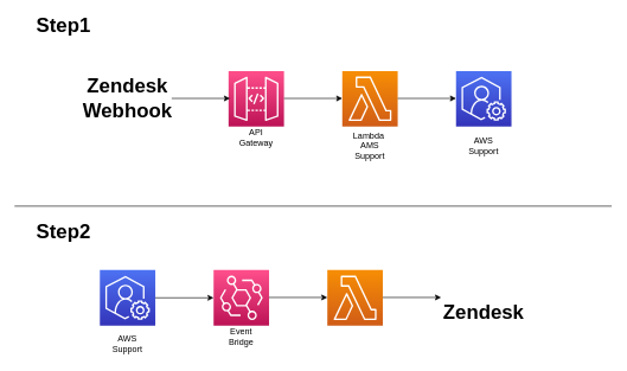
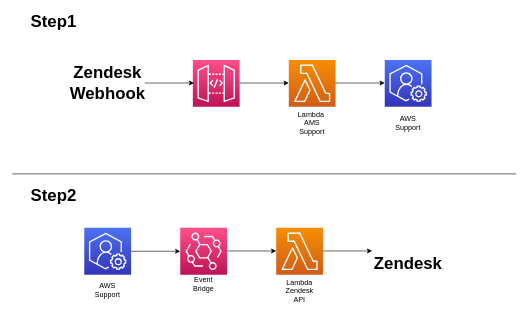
  <mxCell id="0" />
  <mxCell id="1" parent="0" />
  <mxCell id="2" value="" style="sketch=0;points=[[0,0,0],[0.25,0,0],[0.5,0,0],[0.75,0,0],[1,0,0],[0,1,0],[0.25,1,0],[0.5,1,0],[0.75,1,0],[1,1,0],[0,0.25,0],[0,0.5,0],[0,0.75,0],[1,0.25,0],[1,0.5,0],[1,0.75,0]];outlineConnect=0;fontColor=#232F3E;gradientColor=#4D72F3;gradientDirection=north;fillColor=#3334B9;strokeColor=#ffffff;dashed=0;verticalLabelPosition=bottom;verticalAlign=top;align=center;html=1;fontSize=12;fontStyle=0;aspect=fixed;shape=mxgraph.aws4.resourceIcon;resIcon=mxgraph.aws4.support;" parent="1" vertex="1"><mxGeometry x="140" y="379" width="78" height="78" as="geometry" /></mxCell>
  <mxCell id="3" value="" style="sketch=0;points=[[0,0,0],[0.25,0,0],[0.5,0,0],[0.75,0,0],[1,0,0],[0,1,0],[0.25,1,0],[0.5,1,0],[0.75,1,0],[1,1,0],[0,0.25,0],[0,0.5,0],[0,0.75,0],[1,0.25,0],[1,0.5,0],[1,0.75,0]];outlineConnect=0;fontColor=#232F3E;gradientColor=#FF4F8B;gradientDirection=north;fillColor=#BC1356;strokeColor=#ffffff;dashed=0;verticalLabelPosition=bottom;verticalAlign=top;align=center;html=1;fontSize=12;fontStyle=0;aspect=fixed;shape=mxgraph.aws4.resourceIcon;resIcon=mxgraph.aws4.eventbridge;" parent="1" vertex="1"><mxGeometry x="300" y="379" width="78" height="78" as="geometry" /></mxCell>
  <mxCell id="4" value="" style="sketch=0;points=[[0,0,0],[0.25,0,0],[0.5,0,0],[0.75,0,0],[1,0,0],[0,1,0],[0.25,1,0],[0.5,1,0],[0.75,1,0],[1,1,0],[0,0.25,0],[0,0.5,0],[0,0.75,0],[1,0.25,0],[1,0.5,0],[1,0.75,0]];outlineConnect=0;fontColor=#232F3E;gradientColor=#F78E04;gradientDirection=north;fillColor=#D05C17;strokeColor=#ffffff;dashed=0;verticalLabelPosition=bottom;verticalAlign=top;align=center;html=1;fontSize=12;fontStyle=0;aspect=fixed;shape=mxgraph.aws4.resourceIcon;resIcon=mxgraph.aws4.lambda;" parent="1" vertex="1"><mxGeometry x="460" y="379" width="78" height="78" as="geometry" /></mxCell>
  <mxCell id="5" value="" style="endArrow=classic;html=1;rounded=0;" parent="1" source="2" target="3" edge="1"><mxGeometry width="50" height="50" relative="1" as="geometry"><mxPoint x="220" y="559" as="sourcePoint" /><mxPoint x="270" y="509" as="targetPoint" /></mxGeometry></mxCell>
  <mxCell id="6" value="" style="endArrow=classic;html=1;rounded=0;" parent="1" edge="1"><mxGeometry width="50" height="50" relative="1" as="geometry"><mxPoint x="378" y="417.5" as="sourcePoint" /><mxPoint x="460" y="417.5" as="targetPoint" /></mxGeometry></mxCell>
- <mxCell id="7" value="API Gateway" style="text;html=1;strokeColor=none;fillColor=none;align=center;verticalAlign=middle;whiteSpace=wrap;rounded=0;" parent="1" vertex="1"><mxGeometry x="330" y="177" width="60" height="30" as="geometry" /></mxCell>
  <mxCell id="8" value="Event Bridge" style="text;html=1;strokeColor=none;fillColor=none;align=center;verticalAlign=middle;whiteSpace=wrap;rounded=0;" parent="1" vertex="1"><mxGeometry x="309" y="457" width="60" height="30" as="geometry" /></mxCell>
+ <mxCell id="9" value="Lambda Zendesk API" style="text;html=1;strokeColor=none;fillColor=none;align=center;verticalAlign=middle;whiteSpace=wrap;rounded=0;" parent="1" vertex="1"><mxGeometry x="469" y="469" width="60" height="30" as="geometry" /></mxCell>
  <mxCell id="10" value="&lt;font style=&quot;font-size: 28px;&quot;&gt;&lt;b&gt;Zendesk&lt;/b&gt;&lt;/font&gt;" style="text;html=1;strokeColor=none;fillColor=none;align=center;verticalAlign=middle;whiteSpace=wrap;rounded=0;" parent="1" vertex="1"><mxGeometry x="650" y="423" width="60" height="30" as="geometry" /></mxCell>
  <mxCell id="11" value="" style="endArrow=classic;html=1;rounded=0;" parent="1" edge="1"><mxGeometry width="50" height="50" relative="1" as="geometry"><mxPoint x="538" y="417.5" as="sourcePoint" /><mxPoint x="620" y="417.5" as="targetPoint" /></mxGeometry></mxCell>
  <mxCell id="12" value="&lt;font style=&quot;font-size: 28px;&quot;&gt;&lt;b&gt;Zendesk&lt;br&gt;Webhook&lt;br&gt;&lt;br&gt;&lt;/b&gt;&lt;/font&gt;" style="text;html=1;strokeColor=none;fillColor=none;align=center;verticalAlign=middle;whiteSpace=wrap;rounded=0;" parent="1" vertex="1"><mxGeometry x="149" y="139" width="60" height="30" as="geometry" /></mxCell>
  <mxCell id="13" value="" style="sketch=0;points=[[0,0,0],[0.25,0,0],[0.5,0,0],[0.75,0,0],[1,0,0],[0,1,0],[0.25,1,0],[0.5,1,0],[0.75,1,0],[1,1,0],[0,0.25,0],[0,0.5,0],[0,0.75,0],[1,0.25,0],[1,0.5,0],[1,0.75,0]];outlineConnect=0;fontColor=#232F3E;gradientColor=#FF4F8B;gradientDirection=north;fillColor=#BC1356;strokeColor=#ffffff;dashed=0;verticalLabelPosition=bottom;verticalAlign=top;align=center;html=1;fontSize=12;fontStyle=0;aspect=fixed;shape=mxgraph.aws4.resourceIcon;resIcon=mxgraph.aws4.api_gateway;" parent="1" vertex="1"><mxGeometry x="321" y="99" width="78" height="78" as="geometry" /></mxCell>
  <mxCell id="14" value="" style="endArrow=classic;html=1;rounded=0;" parent="1" edge="1"><mxGeometry width="50" height="50" relative="1" as="geometry"><mxPoint x="241" y="137.5" as="sourcePoint" /><mxPoint x="323" y="137.5" as="targetPoint" /></mxGeometry></mxCell>
  <mxCell id="15" value="AWS Support" style="text;html=1;strokeColor=none;fillColor=none;align=center;verticalAlign=middle;whiteSpace=wrap;rounded=0;" parent="1" vertex="1"><mxGeometry x="149" y="467" width="60" height="30" as="geometry" /></mxCell>
  <mxCell id="16" value="" style="endArrow=classic;html=1;rounded=0;" parent="1" edge="1"><mxGeometry width="50" height="50" relative="1" as="geometry"><mxPoint x="399" y="137.5" as="sourcePoint" /><mxPoint x="481" y="137.5" as="targetPoint" /></mxGeometry></mxCell>
  <mxCell id="17" value="" style="sketch=0;points=[[0,0,0],[0.25,0,0],[0.5,0,0],[0.75,0,0],[1,0,0],[0,1,0],[0.25,1,0],[0.5,1,0],[0.75,1,0],[1,1,0],[0,0.25,0],[0,0.5,0],[0,0.75,0],[1,0.25,0],[1,0.5,0],[1,0.75,0]];outlineConnect=0;fontColor=#232F3E;gradientColor=#F78E04;gradientDirection=north;fillColor=#D05C17;strokeColor=#ffffff;dashed=0;verticalLabelPosition=bottom;verticalAlign=top;align=center;html=1;fontSize=12;fontStyle=0;aspect=fixed;shape=mxgraph.aws4.resourceIcon;resIcon=mxgraph.aws4.lambda;" parent="1" vertex="1"><mxGeometry x="481" y="99" width="78" height="78" as="geometry" /></mxCell>
  <mxCell id="18" value="Lambda&amp;nbsp;&lt;br&gt;AMS Support" style="text;html=1;strokeColor=none;fillColor=none;align=center;verticalAlign=middle;whiteSpace=wrap;rounded=0;" parent="1" vertex="1"><mxGeometry x="490" y="189" width="60" height="30" as="geometry" /></mxCell>
  <mxCell id="19" value="" style="sketch=0;points=[[0,0,0],[0.25,0,0],[0.5,0,0],[0.75,0,0],[1,0,0],[0,1,0],[0.25,1,0],[0.5,1,0],[0.75,1,0],[1,1,0],[0,0.25,0],[0,0.5,0],[0,0.75,0],[1,0.25,0],[1,0.5,0],[1,0.75,0]];outlineConnect=0;fontColor=#232F3E;gradientColor=#4D72F3;gradientDirection=north;fillColor=#3334B9;strokeColor=#ffffff;dashed=0;verticalLabelPosition=bottom;verticalAlign=top;align=center;html=1;fontSize=12;fontStyle=0;aspect=fixed;shape=mxgraph.aws4.resourceIcon;resIcon=mxgraph.aws4.support;" parent="1" vertex="1"><mxGeometry x="641" y="99" width="78" height="78" as="geometry" /></mxCell>
  <mxCell id="20" value="" style="endArrow=classic;html=1;rounded=0;" parent="1" edge="1"><mxGeometry width="50" height="50" relative="1" as="geometry"><mxPoint x="559" y="137.5" as="sourcePoint" /><mxPoint x="641" y="137.5" as="targetPoint" /></mxGeometry></mxCell>
  <mxCell id="21" value="AWS Support" style="text;html=1;strokeColor=none;fillColor=none;align=center;verticalAlign=middle;whiteSpace=wrap;rounded=0;" parent="1" vertex="1"><mxGeometry x="650" y="189" width="60" height="30" as="geometry" /></mxCell>
  <mxCell id="22" value="" style="endArrow=none;html=1;rounded=0;fontSize=28;" parent="1" edge="1"><mxGeometry width="50" height="50" relative="1" as="geometry"><mxPoint x="20" y="289" as="sourcePoint" /><mxPoint x="860" y="289" as="targetPoint" /></mxGeometry></mxCell>
  <mxCell id="23" value="&lt;font style=&quot;font-size: 28px;&quot;&gt;&lt;b&gt;Step1&lt;/b&gt;&lt;/font&gt;" style="text;html=1;strokeColor=none;fillColor=none;align=center;verticalAlign=middle;whiteSpace=wrap;rounded=0;" parent="1" vertex="1"><mxGeometry x="59" y="20" width="60" height="30" as="geometry" /></mxCell>
  <mxCell id="24" value="&lt;font style=&quot;font-size: 28px;&quot;&gt;&lt;b&gt;Step2&lt;/b&gt;&lt;/font&gt;" style="text;html=1;strokeColor=none;fillColor=none;align=center;verticalAlign=middle;whiteSpace=wrap;rounded=0;" parent="1" vertex="1"><mxGeometry x="59" y="309" width="60" height="30" as="geometry" /></mxCell>
